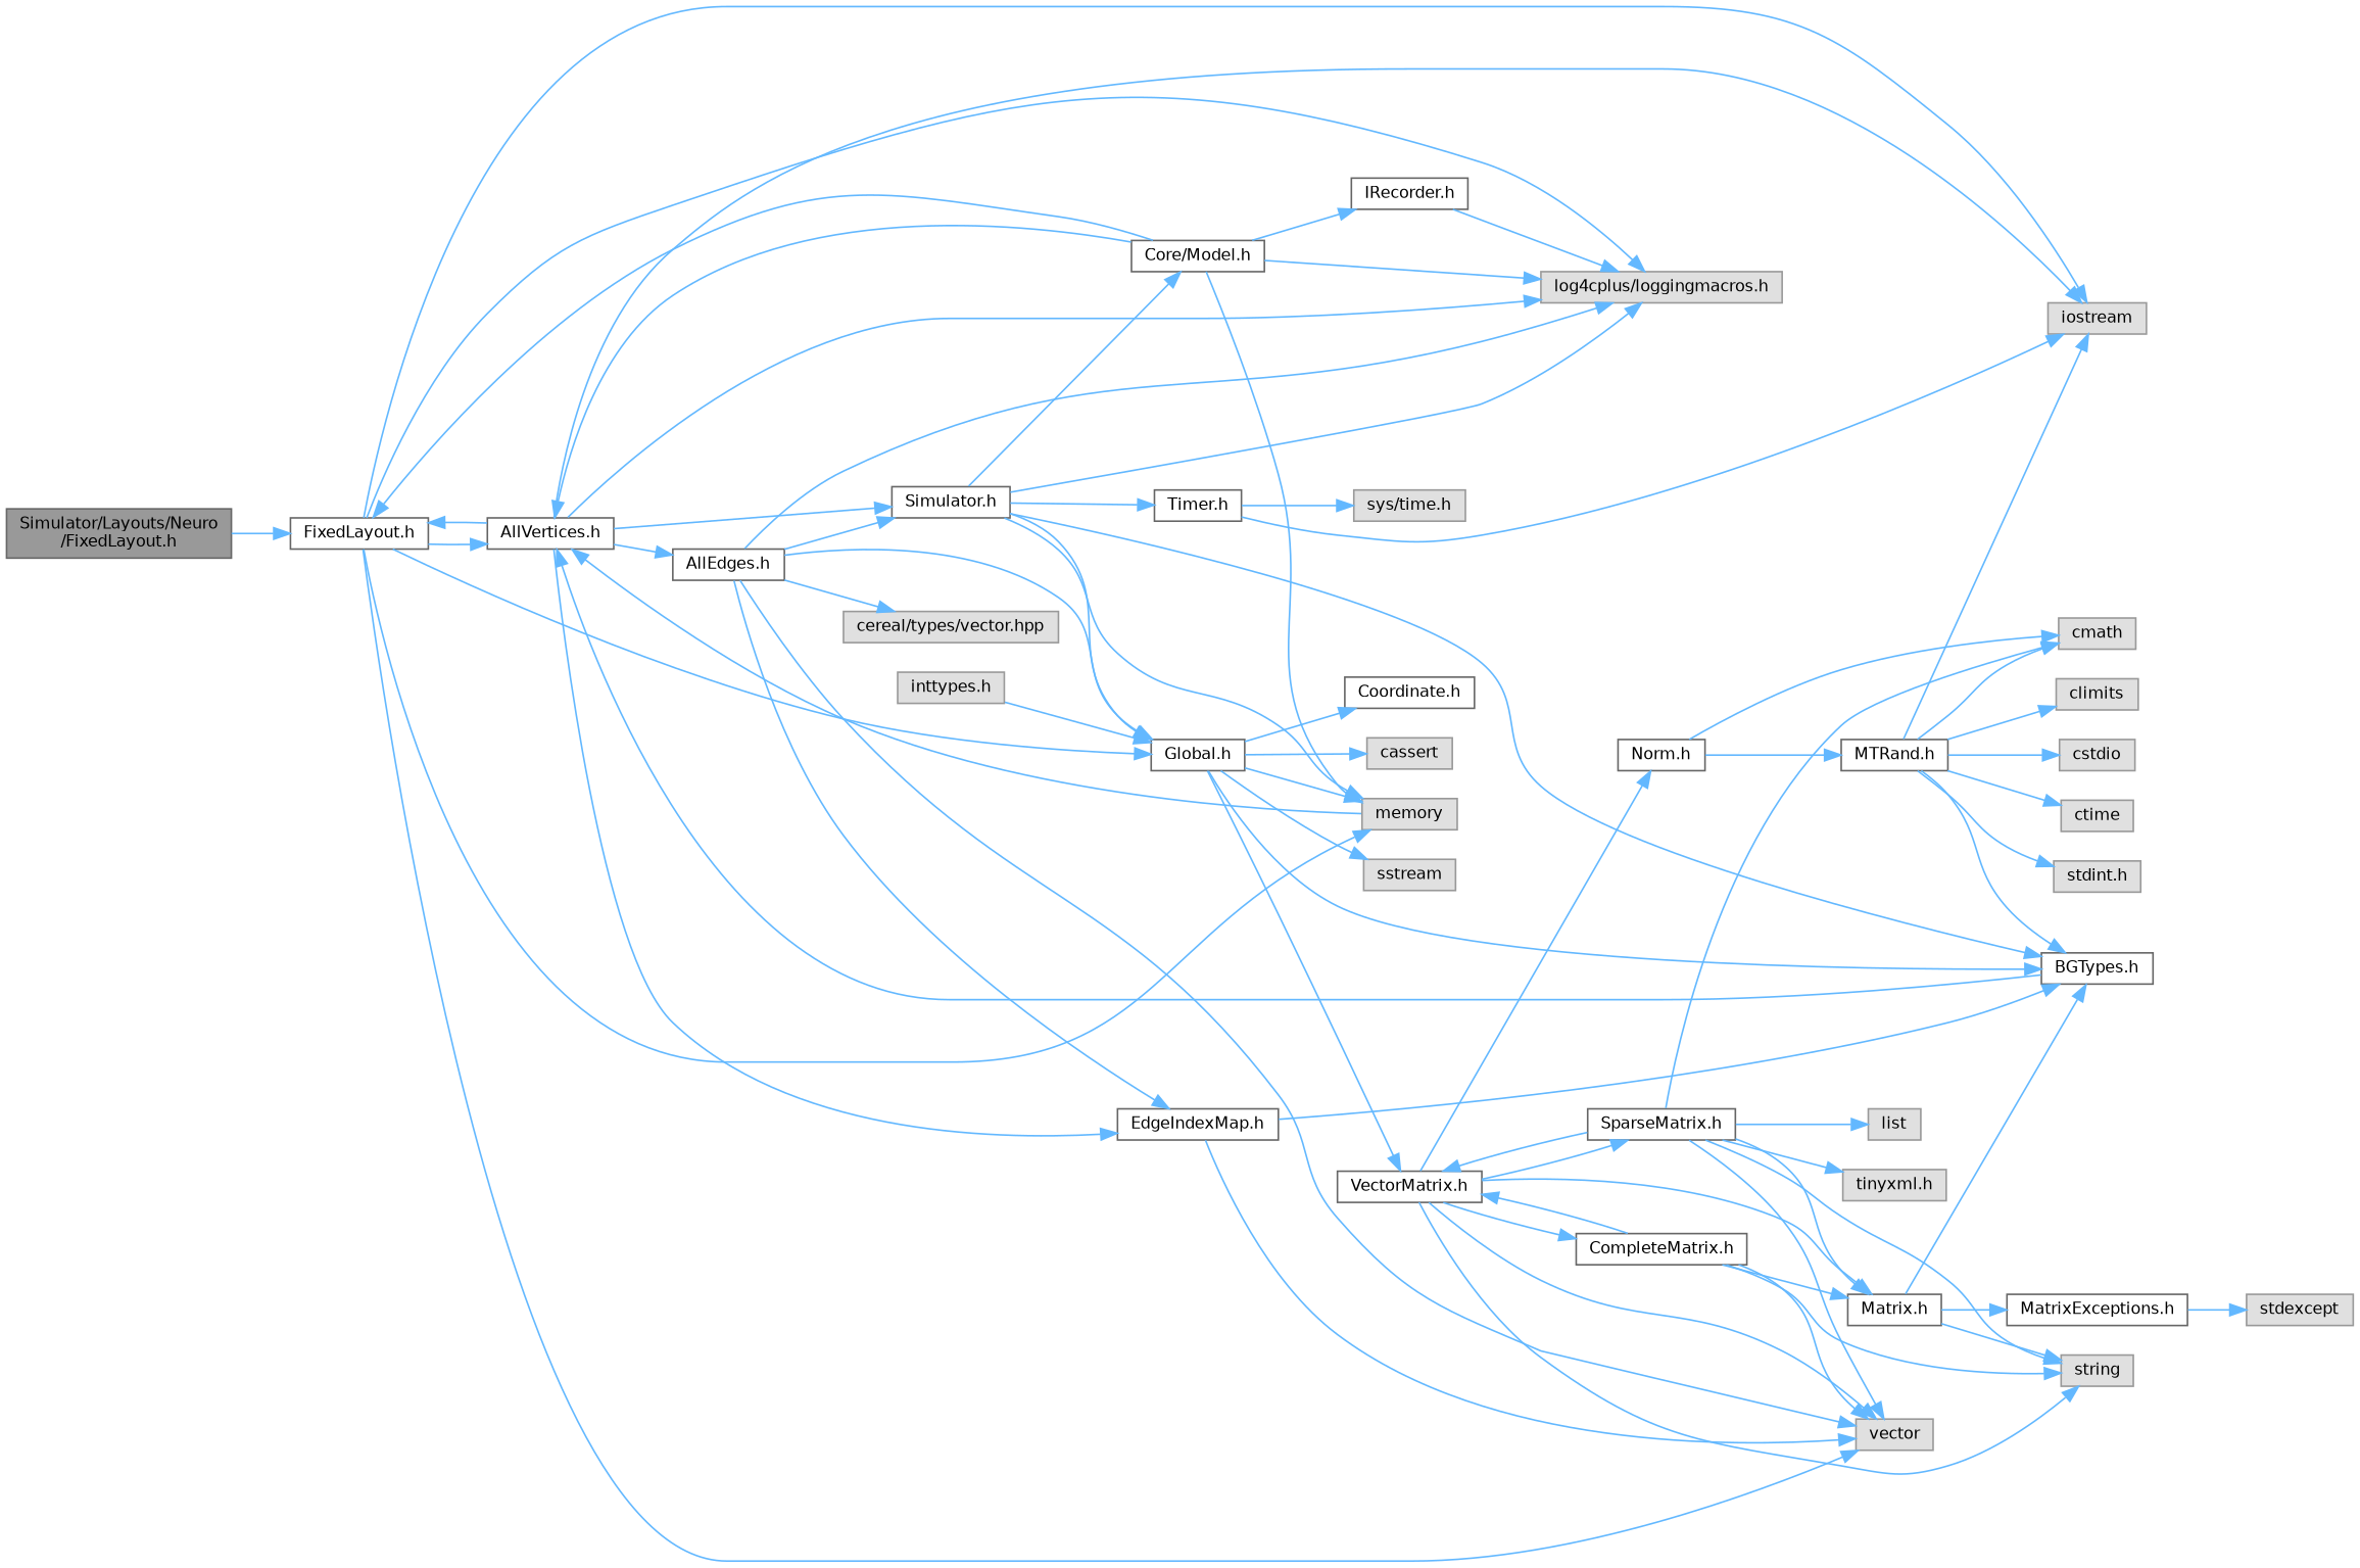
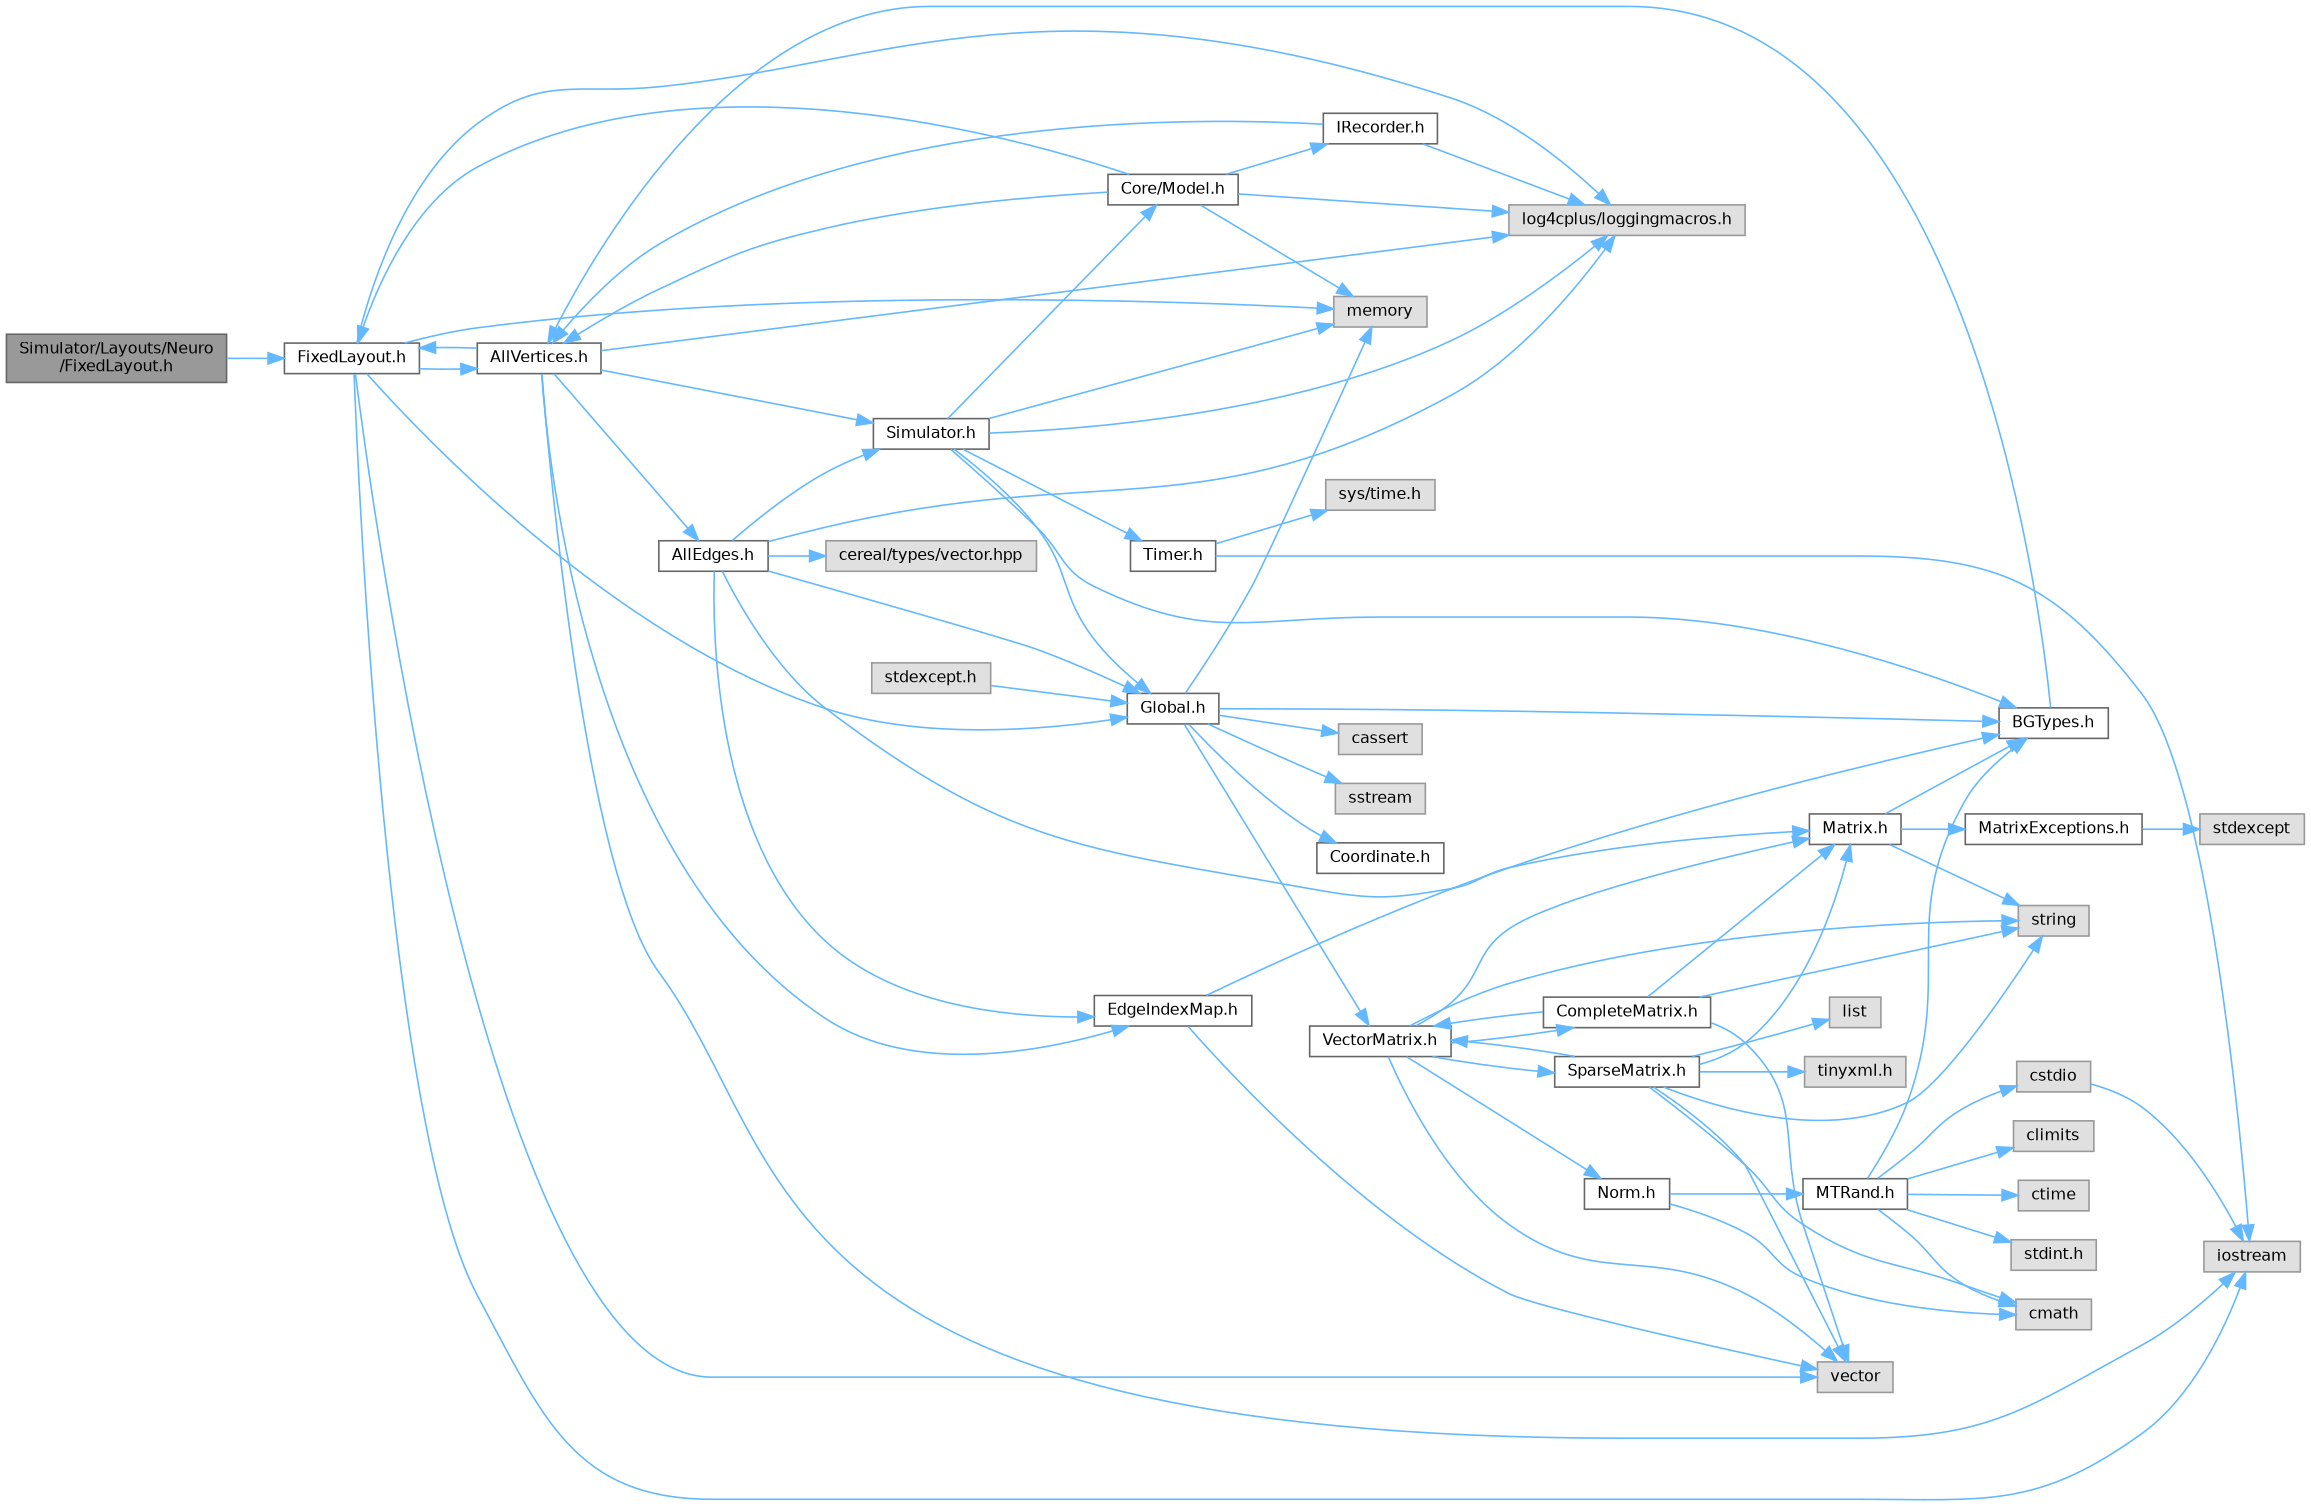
  digraph {
    rankdir=LR
    node [color=grey40 fillcolor=white fontname=Helvetica fontsize=10 shape=box style=filled]
    edge [color=steelblue1 fontname=Helvetica fontsize=10 labelfontname=Helvetica labelfontsize=10 style=solid]
    n1 [color=gray40 fillcolor=grey60 fontcolor=black height=0.2 label="Simulator/Layouts/Neuro\l/FixedLayout.h" width=0.4]
    n2 [height=0.2 label="FixedLayout.h" width=0.4]
    n3 [height=0.2 label="AllVertices.h" width=0.4]
    n4 [color=grey60 fillcolor="#E0E0E0" height=0.2 label=vector width=0.4]
    n5 [height=0.2 label="Global.h" width=0.4]
    n6 [color=grey60 fillcolor="#E0E0E0" height=0.2 label=memory width=0.4]
    n7 [color=grey60 fillcolor="#E0E0E0" height=0.2 label=iostream width=0.4]
    n8 [color=grey60 fillcolor="#E0E0E0" height=0.2 label="log4cplus/loggingmacros.h" width=0.4]
    n9 [height=0.2 label="AllEdges.h" width=0.4]
    n10 [height=0.2 label="EdgeIndexMap.h" width=0.4]
    n11 [height=0.2 label="Simulator.h" width=0.4]
    n12 [height=0.2 label="BGTypes.h" width=0.4]
    n13 [color=grey60 fillcolor="#E0E0E0" height=0.2 label=cassert width=0.4]
    n14 [color=grey60 fillcolor="#E0E0E0" height=0.2 label=sstream width=0.4]
    n15 [height=0.2 label="Coordinate.h" width=0.4]
    n16 [height=0.2 label="VectorMatrix.h" width=0.4]
    n17 [color=grey60 fillcolor="#E0E0E0" height=0.2 label="cereal/types/vector.hpp" width=0.4]
    n18 [height=0.2 label="Core/Model.h" width=0.4]
    n19 [height=0.2 label="Timer.h" width=0.4]
-   n20 [color=grey60 fillcolor="#E0E0E0" height=0.2 label="inttypes.h" width=0.4]
+   n20 [color=grey60 fillcolor="#E0E0E0" height=0.2 label="stdexcept.h" width=0.4]
    n21 [height=0.2 label="CompleteMatrix.h" width=0.4]
    n22 [height=0.2 label="Matrix.h" width=0.4]
    n23 [color=grey60 fillcolor="#E0E0E0" height=0.2 label=string width=0.4]
    n24 [height=0.2 label="Norm.h" width=0.4]
    n25 [height=0.2 label="SparseMatrix.h" width=0.4]
    n26 [height=0.2 label="MatrixExceptions.h" width=0.4]
    n27 [height=0.2 label="MTRand.h" width=0.4]
    n28 [color=grey60 fillcolor="#E0E0E0" height=0.2 label=cmath width=0.4]
    n29 [color=grey60 fillcolor="#E0E0E0" height=0.2 label="tinyxml.h" width=0.4]
    n30 [color=grey60 fillcolor="#E0E0E0" height=0.2 label=list width=0.4]
    n31 [color=grey60 fillcolor="#E0E0E0" height=0.2 label=stdexcept width=0.4]
    n32 [color=grey60 fillcolor="#E0E0E0" height=0.2 label=climits width=0.4]
    n33 [color=grey60 fillcolor="#E0E0E0" height=0.2 label=cstdio width=0.4]
    n34 [color=grey60 fillcolor="#E0E0E0" height=0.2 label=ctime width=0.4]
    n35 [color=grey60 fillcolor="#E0E0E0" height=0.2 label="stdint.h" width=0.4]
    n36 [height=0.2 label="IRecorder.h" width=0.4]
    n37 [color=grey60 fillcolor="#E0E0E0" height=0.2 label="sys/time.h" width=0.4]
    n1 -> n2
    n2 -> n3
    n2 -> n4
    n2 -> n5
    n2 -> n6
    n2 -> n7
    n2 -> n8
    n3 -> n2
    n3 -> n7
    n3 -> n8
    n3 -> n9
    n3 -> n10
    n3 -> n11
    n5 -> n6
    n5 -> n12
    n5 -> n13
    n5 -> n14
    n5 -> n15
    n5 -> n16
-   n9 -> n4
+   n9 -> n22
    n9 -> n5
    n9 -> n8
    n9 -> n10
    n9 -> n11
    n9 -> n17
    n10 -> n4
    n10 -> n12
    n11 -> n5
    n11 -> n6
    n11 -> n8
    n11 -> n12
    n11 -> n18
    n11 -> n19
    n12 -> n3
    n16 -> n4
    n16 -> n21
    n16 -> n22
    n16 -> n23
    n16 -> n24
    n16 -> n25
    n18 -> n2
    n18 -> n3
    n18 -> n6
    n18 -> n8
    n18 -> n36
    n19 -> n7
    n19 -> n37
    n20 -> n5
    n21 -> n4
    n21 -> n16
    n21 -> n22
    n21 -> n23
    n22 -> n12
    n22 -> n23
    n22 -> n26
    n24 -> n27
    n24 -> n28
    n25 -> n4
    n25 -> n16
    n25 -> n22
    n25 -> n23
    n25 -> n28
    n25 -> n29
    n25 -> n30
    n26 -> n31
-   n27 -> n7
+   n33 -> n7
    n27 -> n12
    n27 -> n28
    n27 -> n32
    n27 -> n33
    n27 -> n34
    n27 -> n35
-   n6 -> n3
+   n36 -> n3
    n36 -> n8
  }
